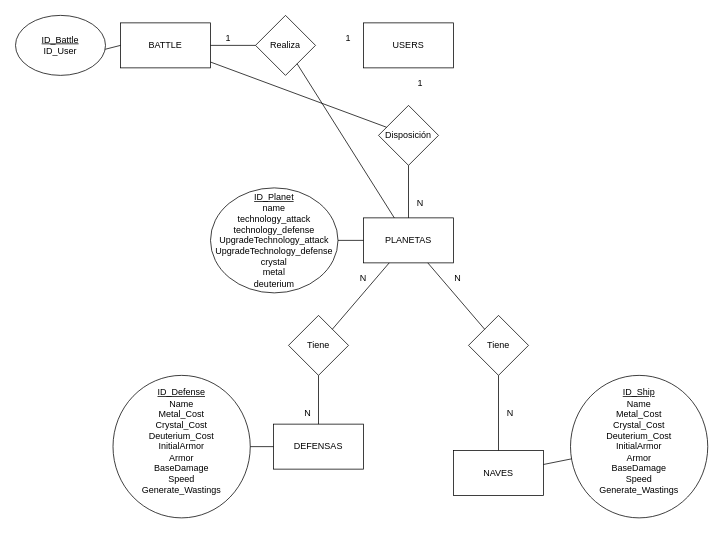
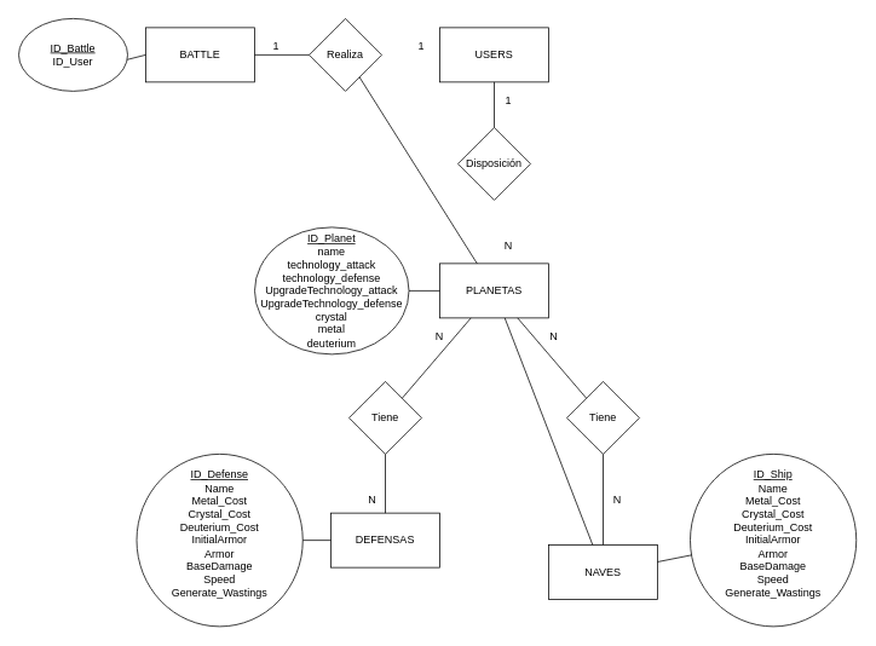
  <mxCell id="0" />
  <mxCell id="1" parent="0" />
  <mxCell id="2" value="DEFENSAS" style="rounded=0;whiteSpace=wrap;html=1;" parent="1" vertex="1"><mxGeometry x="364" y="565" width="120" height="60" as="geometry" /></mxCell>
  <mxCell id="3" value="NAVES" style="rounded=0;whiteSpace=wrap;html=1;" parent="1" vertex="1"><mxGeometry x="604" y="600" width="120" height="60" as="geometry" /></mxCell>
  <mxCell id="4" value="USERS" style="rounded=0;whiteSpace=wrap;html=1;" parent="1" vertex="1"><mxGeometry x="484" y="30" width="120" height="60" as="geometry" /></mxCell>
  <mxCell id="5" value="PLANETAS" style="rounded=0;whiteSpace=wrap;html=1;" parent="1" vertex="1"><mxGeometry x="484" y="290" width="120" height="60" as="geometry" /></mxCell>
  <mxCell id="6" value="BATTLE" style="rounded=0;whiteSpace=wrap;html=1;" parent="1" vertex="1"><mxGeometry x="160" y="30" width="120" height="60" as="geometry" /></mxCell>
  <mxCell id="7" value="&lt;div&gt;&lt;u&gt;ID_Planet&lt;/u&gt;&lt;/div&gt;&lt;div&gt;name&lt;/div&gt;&lt;div&gt;technology_attack&lt;/div&gt;&lt;div&gt;technology_defense&lt;/div&gt;&lt;div&gt;UpgradeTechnology_attack&lt;/div&gt;&lt;div&gt;UpgradeTechnology_defense&lt;br&gt;&lt;/div&gt;&lt;div&gt;crystal&lt;/div&gt;&lt;div&gt;metal&lt;/div&gt;&lt;div&gt;deuterium&lt;br&gt;&lt;/div&gt;" style="ellipse;whiteSpace=wrap;html=1;" parent="1" vertex="1"><mxGeometry x="280" y="250" width="170" height="140" as="geometry" /></mxCell>
  <mxCell id="8" value="&lt;div&gt;&lt;u&gt;ID_Ship&lt;/u&gt;&lt;/div&gt;&lt;div&gt;Name&lt;/div&gt;&lt;div&gt;Metal_Cost&lt;/div&gt;&lt;div&gt;Crystal_Cost&lt;/div&gt;&lt;div&gt;Deuterium_Cost&lt;/div&gt;&lt;div&gt;InitialArmor&lt;/div&gt;&lt;div&gt;Armor&lt;/div&gt;&lt;div&gt;BaseDamage&lt;/div&gt;&lt;div&gt;Speed&lt;/div&gt;&lt;div&gt;Generate_Wastings&lt;/div&gt;&lt;div&gt;&lt;br&gt;&lt;/div&gt;" style="ellipse;whiteSpace=wrap;html=1;" parent="1" vertex="1"><mxGeometry x="760" y="500" width="183" height="190" as="geometry" /></mxCell>
  <mxCell id="9" value="&lt;div&gt;&lt;u&gt;ID_Defense&lt;/u&gt;&lt;/div&gt;&lt;div&gt;Name&lt;/div&gt;&lt;div&gt;Metal_Cost&lt;/div&gt;&lt;div&gt;Crystal_Cost&lt;/div&gt;&lt;div&gt;Deuterium_Cost&lt;/div&gt;&lt;div&gt;InitialArmor&lt;/div&gt;&lt;div&gt;Armor&lt;/div&gt;&lt;div&gt;BaseDamage&lt;/div&gt;&lt;div&gt;Speed&lt;/div&gt;&lt;div&gt;Generate_Wastings&lt;/div&gt;&lt;div&gt;&lt;br&gt;&lt;/div&gt;" style="ellipse;whiteSpace=wrap;html=1;" parent="1" vertex="1"><mxGeometry x="150" y="500" width="183" height="190" as="geometry" /></mxCell>
  <mxCell id="10" value="&lt;div&gt;&lt;u&gt;ID_Battle&lt;/u&gt;&lt;/div&gt;&lt;div&gt;ID_User&lt;br&gt;&lt;/div&gt;" style="ellipse;whiteSpace=wrap;html=1;" parent="1" vertex="1"><mxGeometry x="20" y="20" width="120" height="80" as="geometry" /></mxCell>
  <mxCell id="11" value="Disposición" style="rhombus;whiteSpace=wrap;html=1;" parent="1" vertex="1"><mxGeometry x="504" y="140" width="80" height="80" as="geometry" /></mxCell>
  <mxCell id="12" value="Tiene" style="rhombus;whiteSpace=wrap;html=1;" parent="1" vertex="1"><mxGeometry x="384" y="420" width="80" height="80" as="geometry" /></mxCell>
  <mxCell id="13" value="Tiene" style="rhombus;whiteSpace=wrap;html=1;" parent="1" vertex="1"><mxGeometry x="624" y="420" width="80" height="80" as="geometry" /></mxCell>
  <mxCell id="14" value="Realiza" style="rhombus;whiteSpace=wrap;html=1;" parent="1" vertex="1"><mxGeometry x="340" y="20" width="80" height="80" as="geometry" /></mxCell>
- <mxCell id="15" value="" style="endArrow=none;html=1;rounded=0;" parent="1" source="11" target="6" edge="1"><mxGeometry width="50" height="50" relative="1" as="geometry"><mxPoint x="460" y="390" as="sourcePoint" /><mxPoint x="510" y="340" as="targetPoint" /></mxGeometry></mxCell>
- <mxCell id="16" value="" style="endArrow=none;html=1;rounded=0;" parent="1" source="5" target="11" edge="1"><mxGeometry width="50" height="50" relative="1" as="geometry"><mxPoint x="554" y="150" as="sourcePoint" /><mxPoint x="554" y="100" as="targetPoint" /></mxGeometry></mxCell>
+ <mxCell id="15" value="" style="endArrow=none;html=1;rounded=0;" parent="1" source="11" target="4" edge="1"><mxGeometry width="50" height="50" relative="1" as="geometry"><mxPoint x="460" y="390" as="sourcePoint" /><mxPoint x="510" y="340" as="targetPoint" /></mxGeometry></mxCell>
+ <mxCell id="16" value="" style="endArrow=none;html=1;rounded=0;" parent="1" source="5" target="3" edge="1"><mxGeometry width="50" height="50" relative="1" as="geometry"><mxPoint x="554" y="150" as="sourcePoint" /><mxPoint x="554" y="100" as="targetPoint" /></mxGeometry></mxCell>
  <mxCell id="17" value="" style="endArrow=none;html=1;rounded=0;" parent="1" source="5" target="12" edge="1"><mxGeometry width="50" height="50" relative="1" as="geometry"><mxPoint x="554" y="300" as="sourcePoint" /><mxPoint x="554" y="230" as="targetPoint" /></mxGeometry></mxCell>
  <mxCell id="18" value="" style="endArrow=none;html=1;rounded=0;" parent="1" source="13" target="5" edge="1"><mxGeometry width="50" height="50" relative="1" as="geometry"><mxPoint x="528.286" y="360" as="sourcePoint" /><mxPoint x="452.462" y="448.462" as="targetPoint" /></mxGeometry></mxCell>
  <mxCell id="19" value="" style="endArrow=none;html=1;rounded=0;" parent="1" source="12" target="2" edge="1"><mxGeometry width="50" height="50" relative="1" as="geometry"><mxPoint x="655.538" y="448.462" as="sourcePoint" /><mxPoint x="579.714" y="360" as="targetPoint" /></mxGeometry></mxCell>
  <mxCell id="20" value="" style="endArrow=none;html=1;rounded=0;" parent="1" source="13" target="3" edge="1"><mxGeometry width="50" height="50" relative="1" as="geometry"><mxPoint x="434" y="510" as="sourcePoint" /><mxPoint x="434" y="575" as="targetPoint" /></mxGeometry></mxCell>
  <mxCell id="21" value="" style="endArrow=none;html=1;rounded=0;" parent="1" source="9" target="2" edge="1"><mxGeometry width="50" height="50" relative="1" as="geometry"><mxPoint x="444" y="520" as="sourcePoint" /><mxPoint x="444" y="585" as="targetPoint" /></mxGeometry></mxCell>
  <mxCell id="22" value="" style="endArrow=none;html=1;rounded=0;" parent="1" source="8" target="3" edge="1"><mxGeometry width="50" height="50" relative="1" as="geometry"><mxPoint x="674" y="510" as="sourcePoint" /><mxPoint x="674" y="575" as="targetPoint" /></mxGeometry></mxCell>
  <mxCell id="23" value="" style="endArrow=none;html=1;rounded=0;" parent="1" source="7" target="5" edge="1"><mxGeometry width="50" height="50" relative="1" as="geometry"><mxPoint x="684" y="520" as="sourcePoint" /><mxPoint x="684" y="585" as="targetPoint" /></mxGeometry></mxCell>
  <mxCell id="24" value="" style="endArrow=none;html=1;rounded=0;" parent="1" source="14" target="5" edge="1"><mxGeometry width="50" height="50" relative="1" as="geometry"><mxPoint x="614" y="70" as="sourcePoint" /><mxPoint x="660" y="70" as="targetPoint" /></mxGeometry></mxCell>
  <mxCell id="25" value="" style="endArrow=none;html=1;rounded=0;" parent="1" source="6" target="14" edge="1"><mxGeometry width="50" height="50" relative="1" as="geometry"><mxPoint x="454" y="70" as="sourcePoint" /><mxPoint x="494" y="70" as="targetPoint" /></mxGeometry></mxCell>
  <mxCell id="26" value="" style="endArrow=none;html=1;rounded=0;" parent="1" source="10" target="6" edge="1"><mxGeometry width="50" height="50" relative="1" as="geometry"><mxPoint x="290" y="70" as="sourcePoint" /><mxPoint x="330" y="70" as="targetPoint" /></mxGeometry></mxCell>
  <mxCell id="27" value="1" style="text;html=1;strokeColor=none;fillColor=none;align=center;verticalAlign=middle;whiteSpace=wrap;rounded=0;" parent="1" vertex="1"><mxGeometry x="284" y="40" width="40" height="20" as="geometry" /></mxCell>
  <mxCell id="28" value="1" style="text;html=1;strokeColor=none;fillColor=none;align=center;verticalAlign=middle;whiteSpace=wrap;rounded=0;" parent="1" vertex="1"><mxGeometry x="444" y="40" width="40" height="20" as="geometry" /></mxCell>
  <mxCell id="29" value="1" style="text;html=1;strokeColor=none;fillColor=none;align=center;verticalAlign=middle;whiteSpace=wrap;rounded=0;" parent="1" vertex="1"><mxGeometry x="540" y="100" width="40" height="20" as="geometry" /></mxCell>
  <mxCell id="30" value="N" style="text;html=1;strokeColor=none;fillColor=none;align=center;verticalAlign=middle;whiteSpace=wrap;rounded=0;" parent="1" vertex="1"><mxGeometry x="540" y="260" width="40" height="20" as="geometry" /></mxCell>
  <mxCell id="31" value="N" style="text;html=1;strokeColor=none;fillColor=none;align=center;verticalAlign=middle;whiteSpace=wrap;rounded=0;" parent="1" vertex="1"><mxGeometry x="464" y="360" width="40" height="20" as="geometry" /></mxCell>
  <mxCell id="32" value="N" style="text;html=1;strokeColor=none;fillColor=none;align=center;verticalAlign=middle;whiteSpace=wrap;rounded=0;" parent="1" vertex="1"><mxGeometry x="590" y="360" width="40" height="20" as="geometry" /></mxCell>
  <mxCell id="33" value="N" style="text;html=1;strokeColor=none;fillColor=none;align=center;verticalAlign=middle;whiteSpace=wrap;rounded=0;" parent="1" vertex="1"><mxGeometry x="390" y="540" width="40" height="20" as="geometry" /></mxCell>
  <mxCell id="34" value="N" style="text;html=1;strokeColor=none;fillColor=none;align=center;verticalAlign=middle;whiteSpace=wrap;rounded=0;" parent="1" vertex="1"><mxGeometry x="660" y="540" width="40" height="20" as="geometry" /></mxCell>
